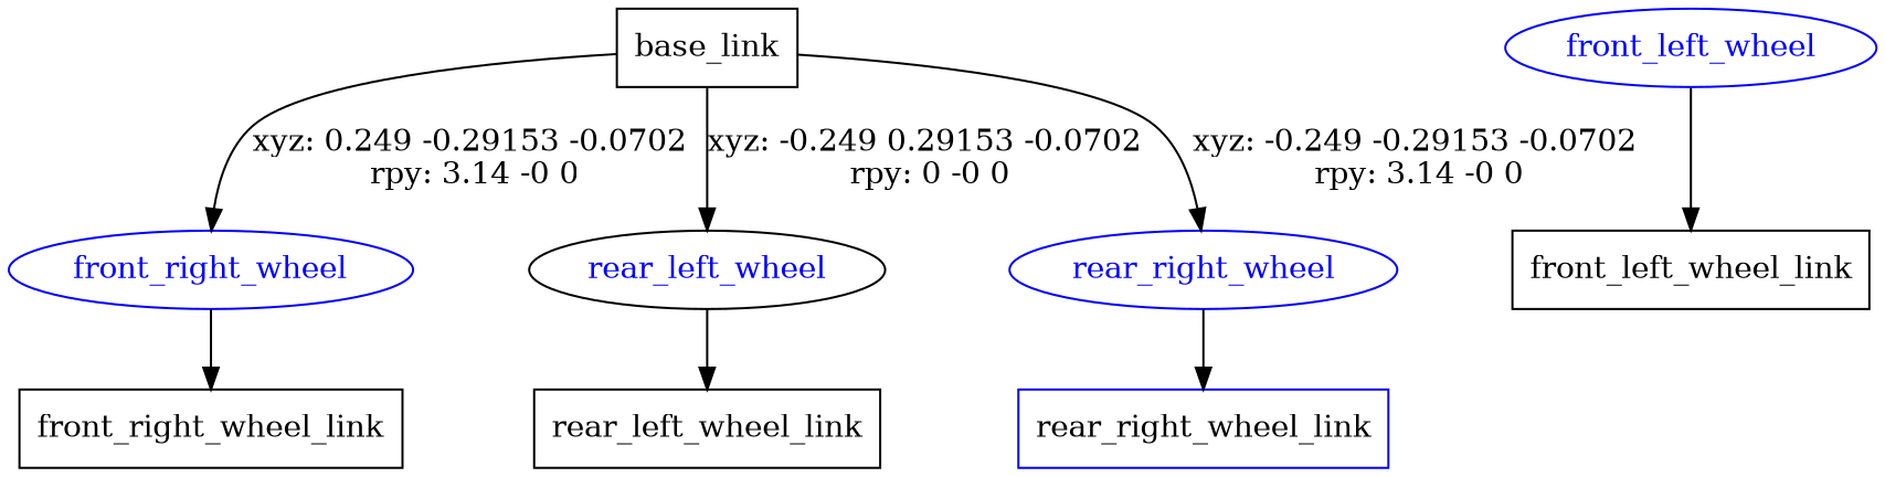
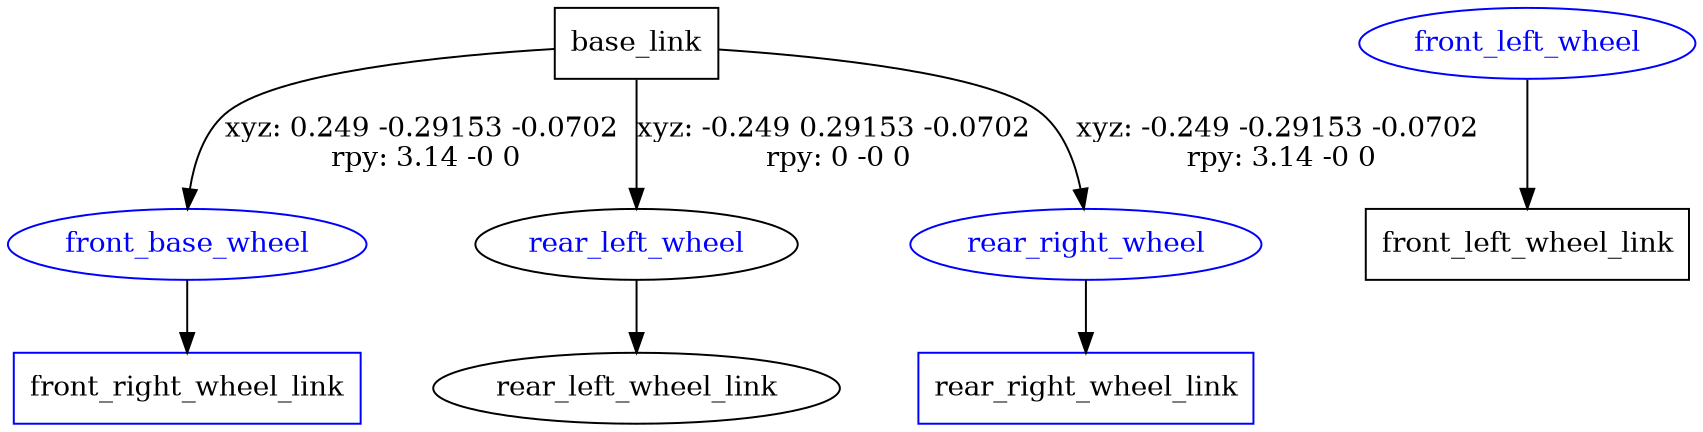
  digraph {
    node [shape=box]
    n1 [label=base_link]
-   front_right_wheel [color=blue fontcolor=blue shape=ellipse]
+   front_right_wheel [color=blue fontcolor=blue shape=ellipse label=front_base_wheel]
    rear_left_wheel [color=black fontcolor=blue shape=ellipse]
    rear_right_wheel [color=blue fontcolor=blue shape=ellipse]
    front_left_wheel [color=blue fontcolor=blue shape=ellipse]
    n6 [label=front_left_wheel_link]
-   n7 [label=front_right_wheel_link]
-   n8 [label=rear_left_wheel_link]
+   n7 [label=front_right_wheel_link color=blue]
+   n8 [label=rear_left_wheel_link shape=ellipse]
    n9 [color=blue label=rear_right_wheel_link]
    n1 -> front_right_wheel [label="xyz: 0.249 -0.29153 -0.0702 \nrpy: 3.14 -0 0"]
    n1 -> rear_left_wheel [label="xyz: -0.249 0.29153 -0.0702 \nrpy: 0 -0 0"]
    n1 -> rear_right_wheel [label="xyz: -0.249 -0.29153 -0.0702 \nrpy: 3.14 -0 0"]
    front_right_wheel -> n7
    rear_left_wheel -> n8
    rear_right_wheel -> n9
    front_left_wheel -> n6
  }
